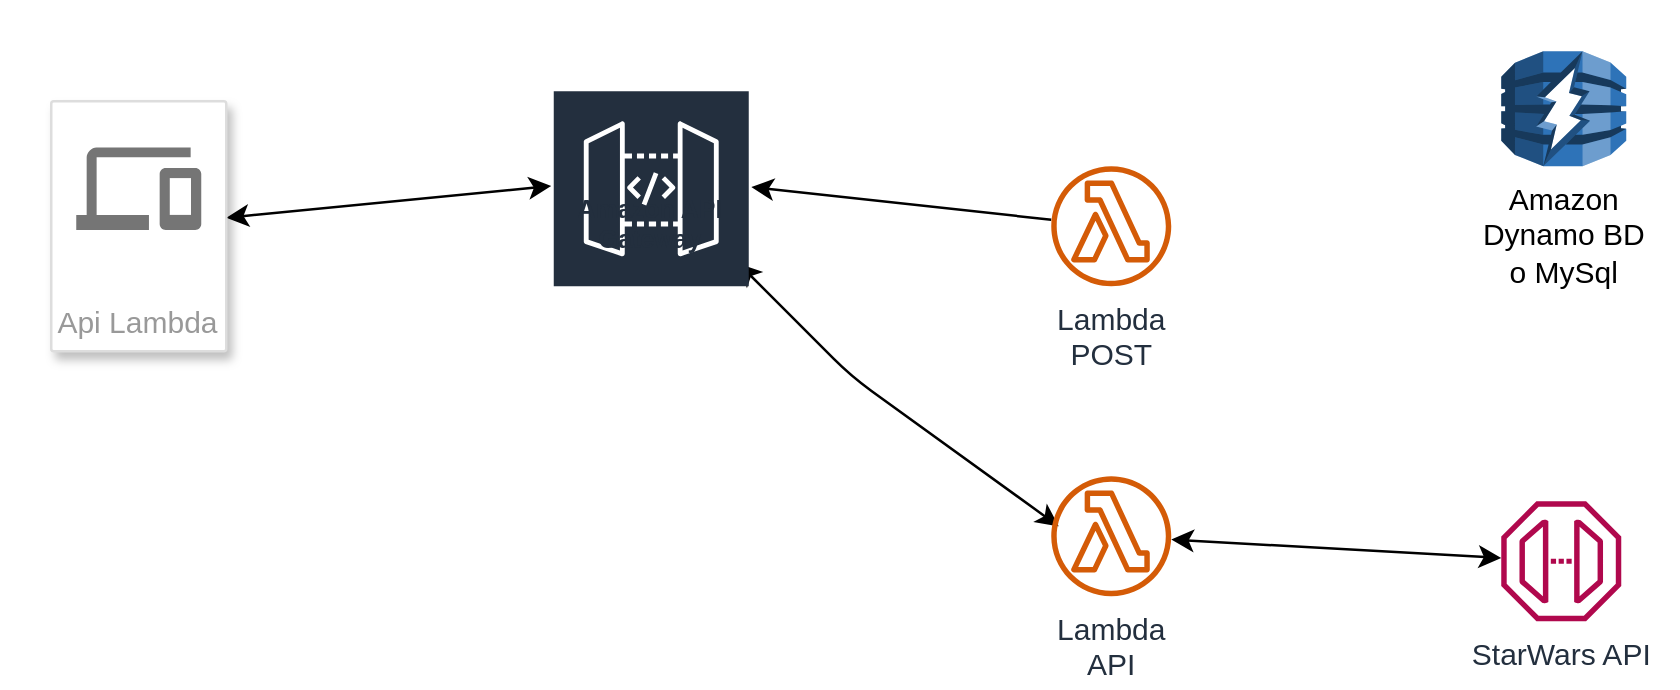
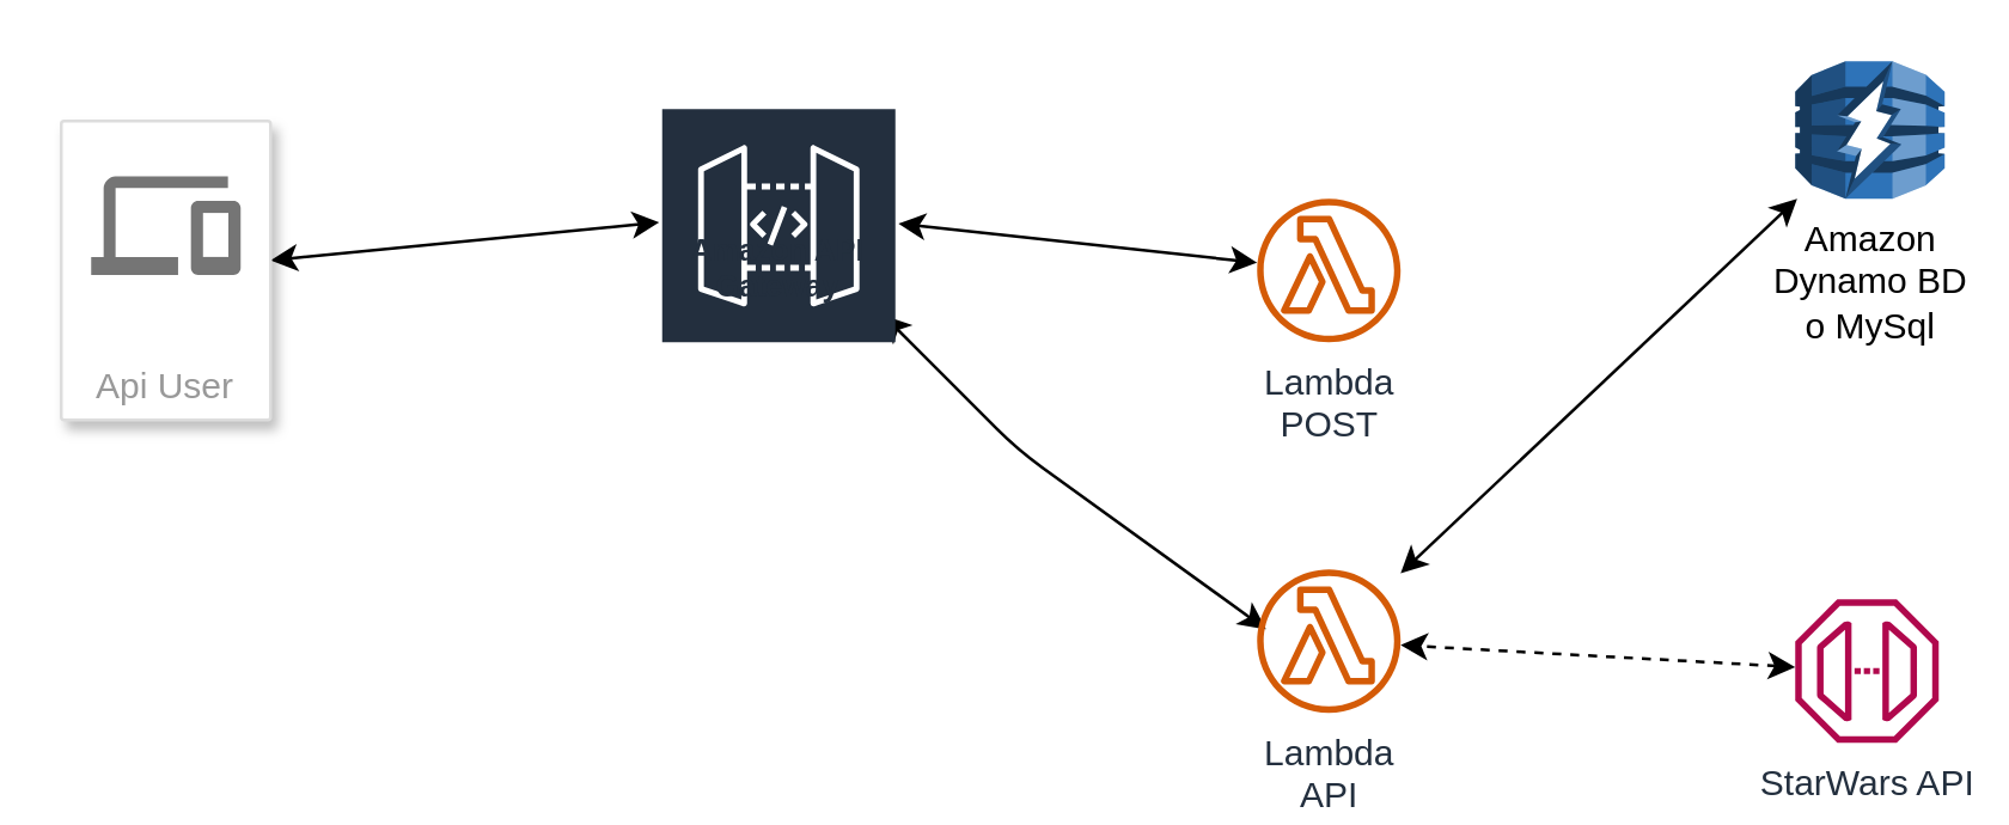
  <mxCell id="0" />
  <mxCell id="1" parent="0" />
  <mxCell id="2" style="edgeStyle=none;html=1;startArrow=classic;startFill=1;" edge="1" parent="1" source="3" target="7"><mxGeometry relative="1" as="geometry" /></mxCell>
- <mxCell id="3" value="Api Lambda" style="strokeColor=#dddddd;shadow=1;strokeWidth=1;rounded=1;absoluteArcSize=1;arcSize=2;labelPosition=center;verticalLabelPosition=middle;align=center;verticalAlign=bottom;spacingLeft=0;fontColor=#999999;fontSize=12;whiteSpace=wrap;spacingBottom=2;" vertex="1" parent="1"><mxGeometry x="20" y="40" width="70" height="100" as="geometry" /></mxCell>
+ <mxCell id="3" value="Api User" style="strokeColor=#dddddd;shadow=1;strokeWidth=1;rounded=1;absoluteArcSize=1;arcSize=2;labelPosition=center;verticalLabelPosition=middle;align=center;verticalAlign=bottom;spacingLeft=0;fontColor=#999999;fontSize=12;whiteSpace=wrap;spacingBottom=2;" vertex="1" parent="1"><mxGeometry x="20" y="40" width="70" height="100" as="geometry" /></mxCell>
  <mxCell id="4" value="" style="sketch=0;dashed=0;connectable=0;html=1;fillColor=#757575;strokeColor=none;shape=mxgraph.gcp2.desktop_and_mobile;part=1;" vertex="1" parent="3"><mxGeometry x="0.5" width="50" height="33" relative="1" as="geometry"><mxPoint x="-25" y="18.5" as="offset" /></mxGeometry></mxCell>
- <mxCell id="5" style="edgeStyle=none;html=1;startArrow=classic;startFill=1;endArrow=none;" edge="1" parent="1" source="7" target="8"><mxGeometry relative="1" as="geometry" /></mxCell>
+ <mxCell id="5" style="edgeStyle=none;html=1;startArrow=classic;startFill=1;" edge="1" parent="1" source="7" target="8"><mxGeometry relative="1" as="geometry" /></mxCell>
  <mxCell id="6" style="edgeStyle=none;html=1;entryX=0.062;entryY=0.417;entryDx=0;entryDy=0;entryPerimeter=0;startArrow=classic;startFill=1;" edge="1" parent="1" source="7" target="10"><mxGeometry relative="1" as="geometry"><Array as="points"><mxPoint x="340" y="150" /></Array></mxGeometry></mxCell>
  <mxCell id="7" value="Amazon API Gateway" style="sketch=0;outlineConnect=0;fontColor=#232F3E;gradientColor=none;strokeColor=#ffffff;fillColor=#232F3E;dashed=0;verticalLabelPosition=middle;verticalAlign=bottom;align=center;html=1;whiteSpace=wrap;fontSize=10;fontStyle=1;spacing=3;shape=mxgraph.aws4.productIcon;prIcon=mxgraph.aws4.api_gateway;" vertex="1" parent="1"><mxGeometry x="220" y="35" width="80" height="70" as="geometry" /></mxCell>
  <mxCell id="8" value="Lambda &lt;br&gt;POST" style="sketch=0;outlineConnect=0;fontColor=#232F3E;gradientColor=none;fillColor=#D45B07;strokeColor=none;dashed=0;verticalLabelPosition=bottom;verticalAlign=top;align=center;html=1;fontSize=12;fontStyle=0;aspect=fixed;pointerEvents=1;shape=mxgraph.aws4.lambda_function;" vertex="1" parent="1"><mxGeometry x="420" y="66" width="48" height="48" as="geometry" /></mxCell>
+ <mxCell id="9" style="edgeStyle=none;html=1;startArrow=classic;startFill=1;" edge="1" parent="1" source="10" target="13"><mxGeometry relative="1" as="geometry" /></mxCell>
  <mxCell id="10" value="Lambda &lt;br&gt;API" style="sketch=0;outlineConnect=0;fontColor=#232F3E;gradientColor=none;fillColor=#D45B07;strokeColor=none;dashed=0;verticalLabelPosition=bottom;verticalAlign=top;align=center;html=1;fontSize=12;fontStyle=0;aspect=fixed;pointerEvents=1;shape=mxgraph.aws4.lambda_function;" vertex="1" parent="1"><mxGeometry x="420" y="190" width="48" height="48" as="geometry" /></mxCell>
- <mxCell id="11" style="edgeStyle=none;html=1;startArrow=classic;startFill=1;" edge="1" parent="1" source="12" target="10"><mxGeometry relative="1" as="geometry" /></mxCell>
+ <mxCell id="11" style="edgeStyle=none;html=1;startArrow=classic;startFill=1;dashed=1;" edge="1" parent="1" source="12" target="10"><mxGeometry relative="1" as="geometry" /></mxCell>
  <mxCell id="12" value="StarWars API" style="sketch=0;outlineConnect=0;fontColor=#232F3E;gradientColor=none;fillColor=#B0084D;strokeColor=none;dashed=0;verticalLabelPosition=bottom;verticalAlign=top;align=center;html=1;fontSize=12;fontStyle=0;aspect=fixed;pointerEvents=1;shape=mxgraph.aws4.endpoint;" vertex="1" parent="1"><mxGeometry x="600" y="200" width="48" height="48" as="geometry" /></mxCell>
  <mxCell id="13" value="Amazon&lt;br&gt;Dynamo BD&lt;br&gt;o MySql" style="outlineConnect=0;dashed=0;verticalLabelPosition=bottom;verticalAlign=top;align=center;html=1;shape=mxgraph.aws3.db_accelerator;fillColor=#2E73B8;gradientColor=none;" vertex="1" parent="1"><mxGeometry x="600" y="20" width="50" height="46" as="geometry" /></mxCell>
